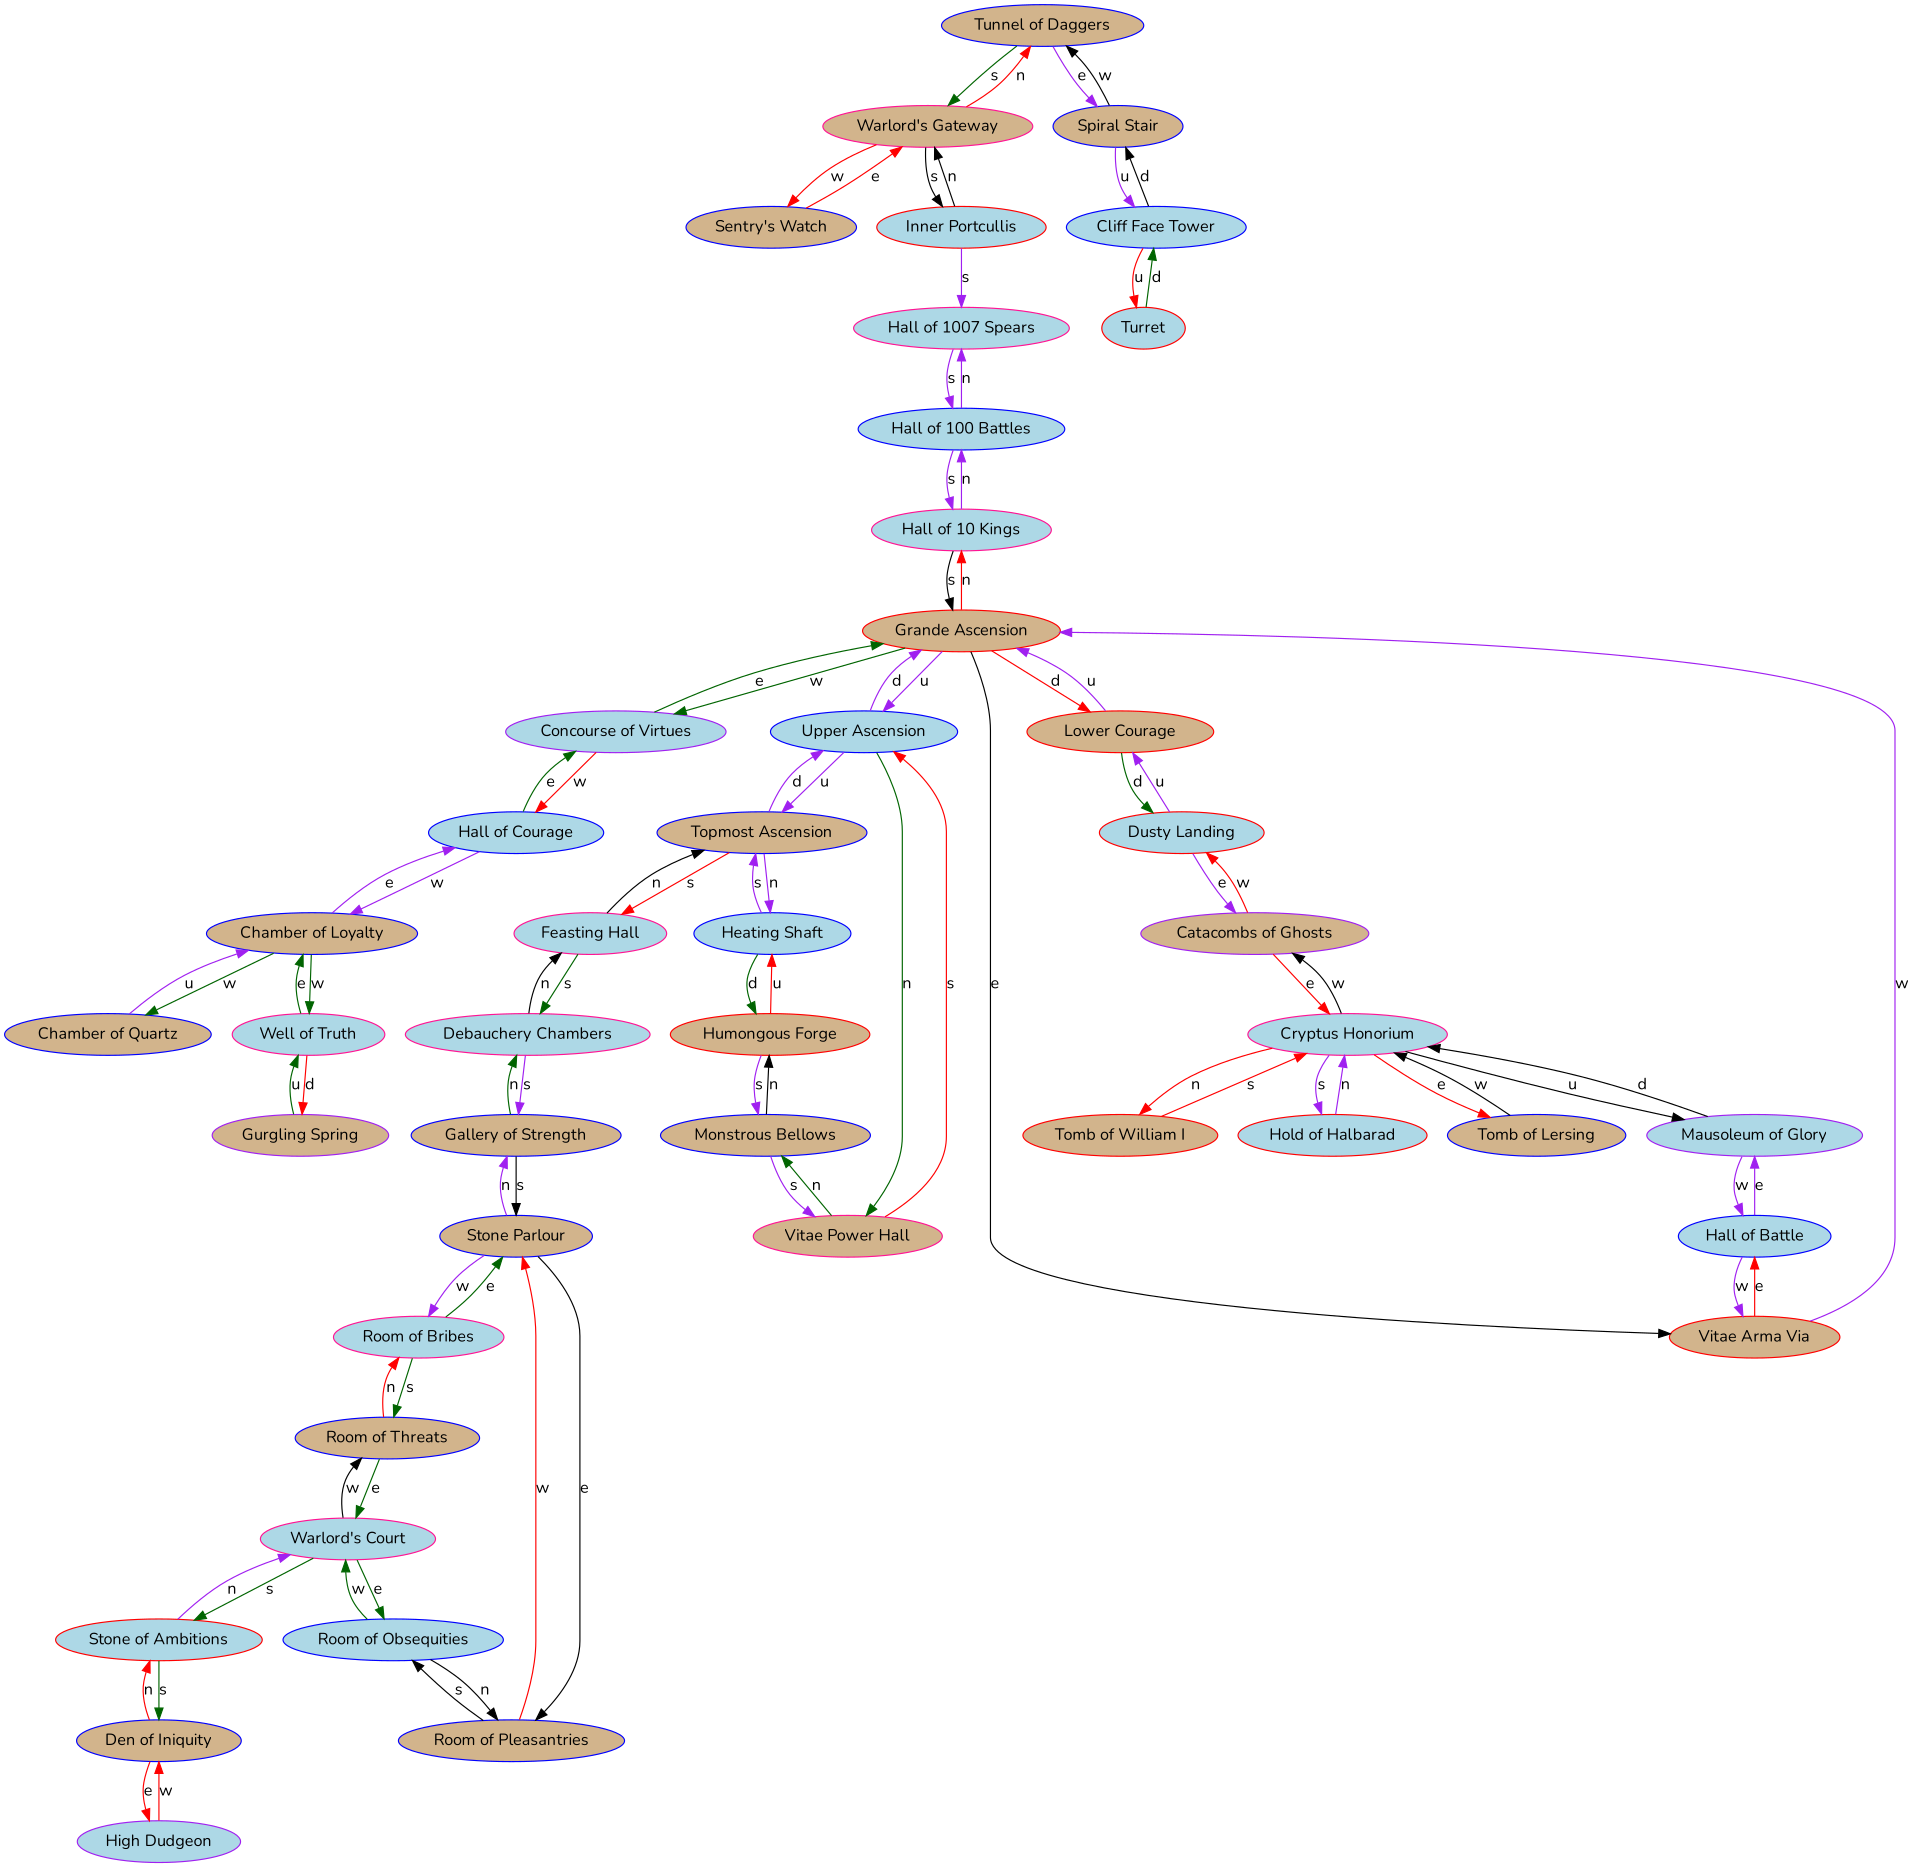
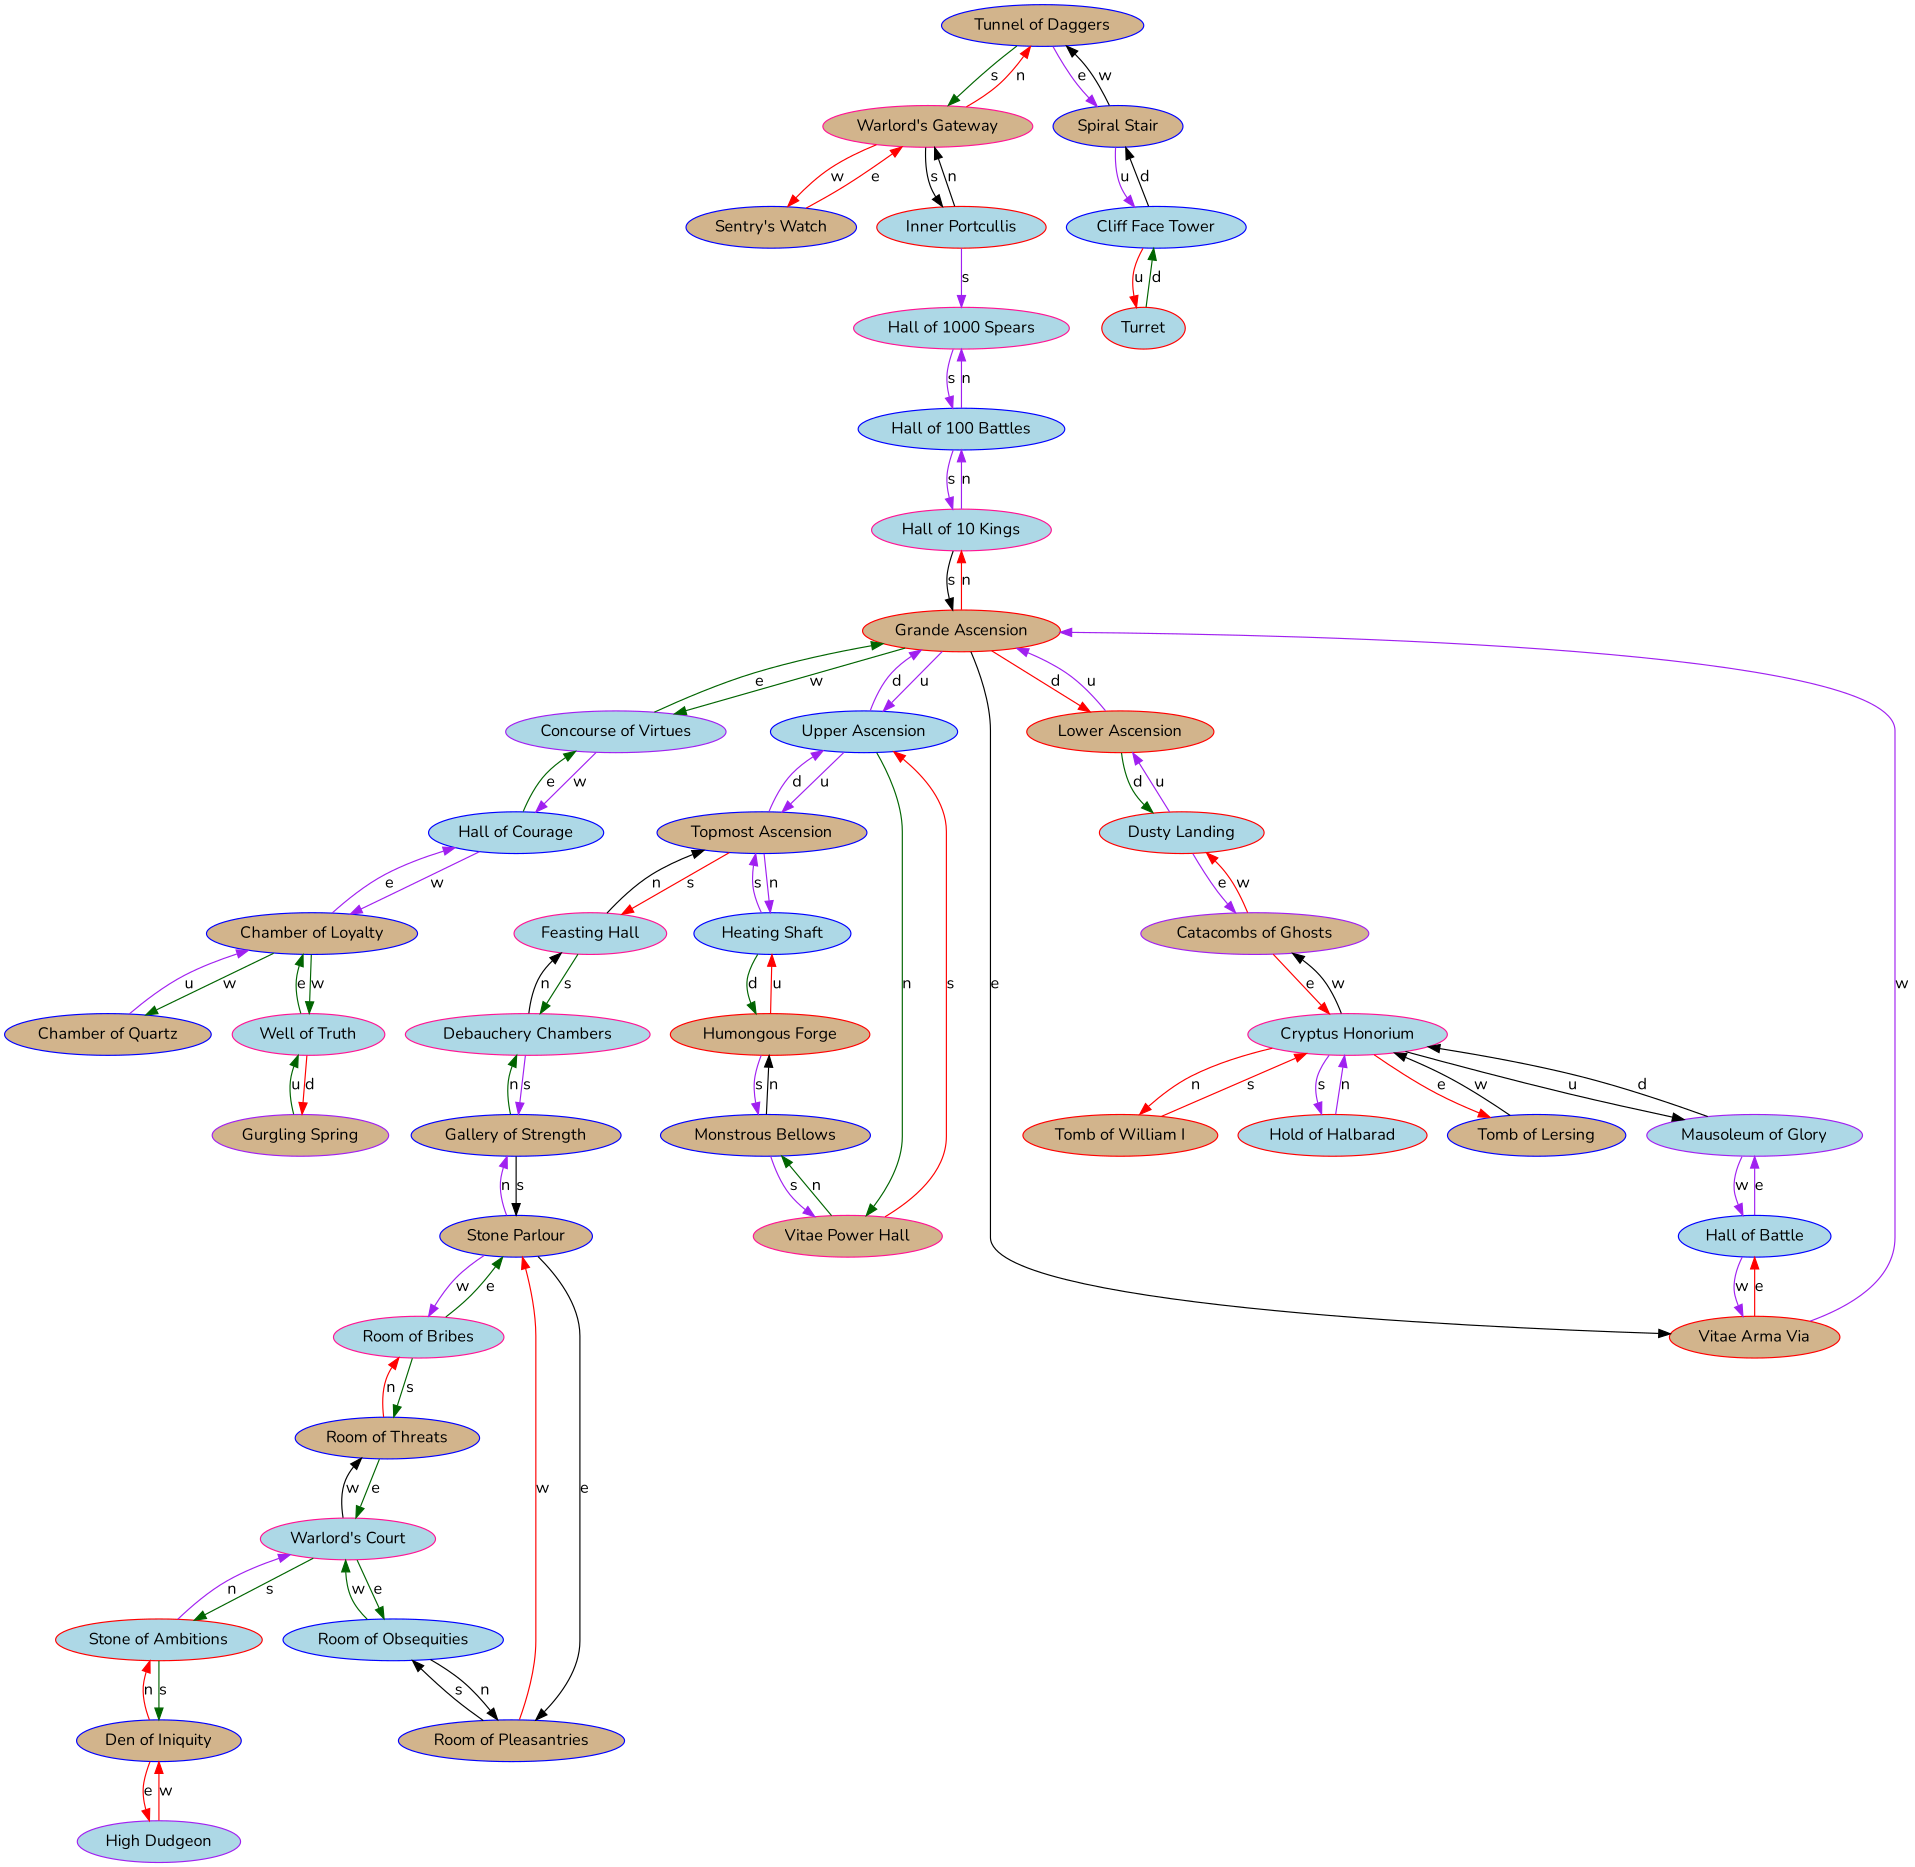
  digraph {
    fontname=Nunito
    node [color=blue fillcolor=lightblue fontname=Nunito style=filled]
    edge [color=purple fontname=Nunito]
    n1 [fillcolor=tan label="Tunnel of Daggers"]
    n2 [color=deeppink fillcolor=tan label="Warlord's Gateway"]
    n3 [fillcolor=tan label="Spiral Stair"]
    n4 [color=red label="Inner Portcullis"]
    n5 [fillcolor=tan label="Sentry's Watch"]
    n6 [label="Cliff Face Tower"]
-   n7 [color=deeppink label="Hall of 1007 Spears"]
+   n7 [color=deeppink label="Hall of 1000 Spears"]
    n8 [color=red label=Turret]
    n9 [label="Hall of 100 Battles"]
    n10 [color=deeppink label="Hall of 10 Kings"]
    n11 [color=red fillcolor=tan label="Grande Ascension"]
    n12 [color=red fillcolor=tan label="Vitae Arma Via"]
    n13 [color=purple label="Concourse of Virtues"]
    n14 [label="Upper Ascension"]
-   n15 [color=red fillcolor=tan label="Lower Courage"]
+   n15 [color=red fillcolor=tan label="Lower Ascension"]
    n16 [label="Hall of Battle"]
    n17 [label="Hall of Courage"]
    n18 [color=deeppink fillcolor=tan label="Vitae Power Hall"]
    n19 [fillcolor=tan label="Topmost Ascension"]
    n20 [color=red label="Dusty Landing"]
    n21 [color=purple label="Mausoleum of Glory"]
    n22 [fillcolor=tan label="Chamber of Loyalty"]
    n23 [fillcolor=tan label="Monstrous Bellows"]
    n24 [label="Heating Shaft"]
    n25 [color=deeppink label="Feasting Hall"]
    n26 [color=purple fillcolor=tan label="Catacombs of Ghosts"]
    n27 [color=deeppink label="Well of Truth"]
    n28 [fillcolor=tan label="Chamber of Quartz"]
    n29 [color=purple fillcolor=tan label="Gurgling Spring"]
    n30 [color=deeppink label="Cryptus Honorium"]
    n31 [color=red fillcolor=tan label="Tomb of William I"]
    n32 [color=red label="Hold of Halbarad"]
    n33 [fillcolor=tan label="Tomb of Lersing"]
    n34 [color=red fillcolor=tan label="Humongous Forge"]
    n35 [color=deeppink label="Debauchery Chambers"]
    n36 [fillcolor=tan label="Gallery of Strength"]
    n37 [fillcolor=tan label="Stone Parlour"]
    n38 [fillcolor=tan label="Room of Pleasantries"]
    n39 [color=deeppink label="Room of Bribes"]
    n40 [label="Room of Obsequities"]
    n41 [fillcolor=tan label="Room of Threats"]
    n42 [color=deeppink label="Warlord's Court"]
    n43 [color=red label="Stone of Ambitions"]
    n44 [fillcolor=tan label="Den of Iniquity"]
    n45 [color=purple label="High Dudgeon"]
    n1 -> n2 [color=darkgreen label=s]
    n1 -> n3 [label=e]
    n2 -> n1 [color=red label=n]
    n2 -> n4 [color=black label=s]
    n2 -> n5 [color=red label=w]
    n3 -> n1 [color=black label=w]
    n3 -> n6 [label=u]
    n4 -> n2 [color=black label=n]
    n4 -> n7 [label=s]
    n5 -> n2 [color=red label=e]
    n6 -> n3 [color=black label=d]
    n6 -> n8 [color=red label=u]
    n7 -> n9 [label=s]
    n8 -> n6 [color=darkgreen label=d]
    n9 -> n7 [label=n]
    n9 -> n10 [label=s]
    n10 -> n9 [label=n]
    n10 -> n11 [color=black label=s]
    n11 -> n10 [color=red label=n]
    n11 -> n12 [color=black label=e]
    n11 -> n13 [color=darkgreen label=w]
    n11 -> n14 [label=u]
    n11 -> n15 [color=red label=d]
    n12 -> n11 [label=w]
    n12 -> n16 [color=red label=e]
    n13 -> n11 [color=darkgreen label=e]
-   n13 -> n17 [color=red label=w]
+   n13 -> n17 [label=w]
    n14 -> n11 [label=d]
    n14 -> n18 [color=darkgreen label=n]
    n14 -> n19 [label=u]
    n15 -> n11 [label=u]
    n15 -> n20 [color=darkgreen label=d]
    n16 -> n12 [label=w]
    n16 -> n21 [label=e]
    n17 -> n13 [color=darkgreen label=e]
    n17 -> n22 [label=w]
    n18 -> n14 [color=red label=s]
    n18 -> n23 [color=darkgreen label=n]
    n19 -> n14 [label=d]
    n19 -> n24 [label=n]
    n19 -> n25 [color=red label=s]
    n20 -> n15 [label=u]
    n20 -> n26 [label=e]
    n21 -> n16 [label=w]
    n21 -> n30 [color=black label=d]
    n22 -> n17 [label=e]
    n22 -> n27 [color=darkgreen label=w]
    n22 -> n28 [color=darkgreen label=w]
    n23 -> n18 [label=s]
    n23 -> n34 [color=black label=n]
    n24 -> n19 [label=s]
    n24 -> n34 [color=darkgreen label=d]
    n25 -> n19 [color=black label=n]
    n25 -> n35 [color=darkgreen label=s]
    n26 -> n20 [color=red label=w]
    n26 -> n30 [color=red label=e]
    n27 -> n22 [color=darkgreen label=e]
    n27 -> n29 [color=red label=d]
    n28 -> n22 [label=u]
    n29 -> n27 [color=darkgreen label=u]
    n30 -> n21 [color=black label=u]
    n30 -> n26 [color=black label=w]
    n30 -> n31 [color=red label=n]
    n30 -> n32 [label=s]
    n30 -> n33 [color=red label=e]
    n31 -> n30 [color=red label=s]
    n32 -> n30 [label=n]
    n33 -> n30 [color=black label=w]
    n34 -> n23 [label=s]
    n34 -> n24 [color=red label=u]
    n35 -> n25 [color=black label=n]
    n35 -> n36 [label=s]
    n36 -> n35 [color=darkgreen label=n]
    n36 -> n37 [color=black label=s]
    n37 -> n36 [label=n]
    n37 -> n38 [color=black label=e]
    n37 -> n39 [label=w]
    n38 -> n37 [color=red label=w]
    n38 -> n40 [color=black label=s]
    n39 -> n37 [color=darkgreen label=e]
    n39 -> n41 [color=darkgreen label=s]
    n40 -> n38 [color=black label=n]
    n40 -> n42 [color=darkgreen label=w]
    n41 -> n39 [color=red label=n]
    n41 -> n42 [color=darkgreen label=e]
    n42 -> n40 [color=darkgreen label=e]
    n42 -> n41 [color=black label=w]
    n42 -> n43 [color=darkgreen label=s]
    n43 -> n42 [label=n]
    n43 -> n44 [color=darkgreen label=s]
    n44 -> n43 [color=red label=n]
    n44 -> n45 [color=red label=e]
    n45 -> n44 [color=red label=w]
  }
